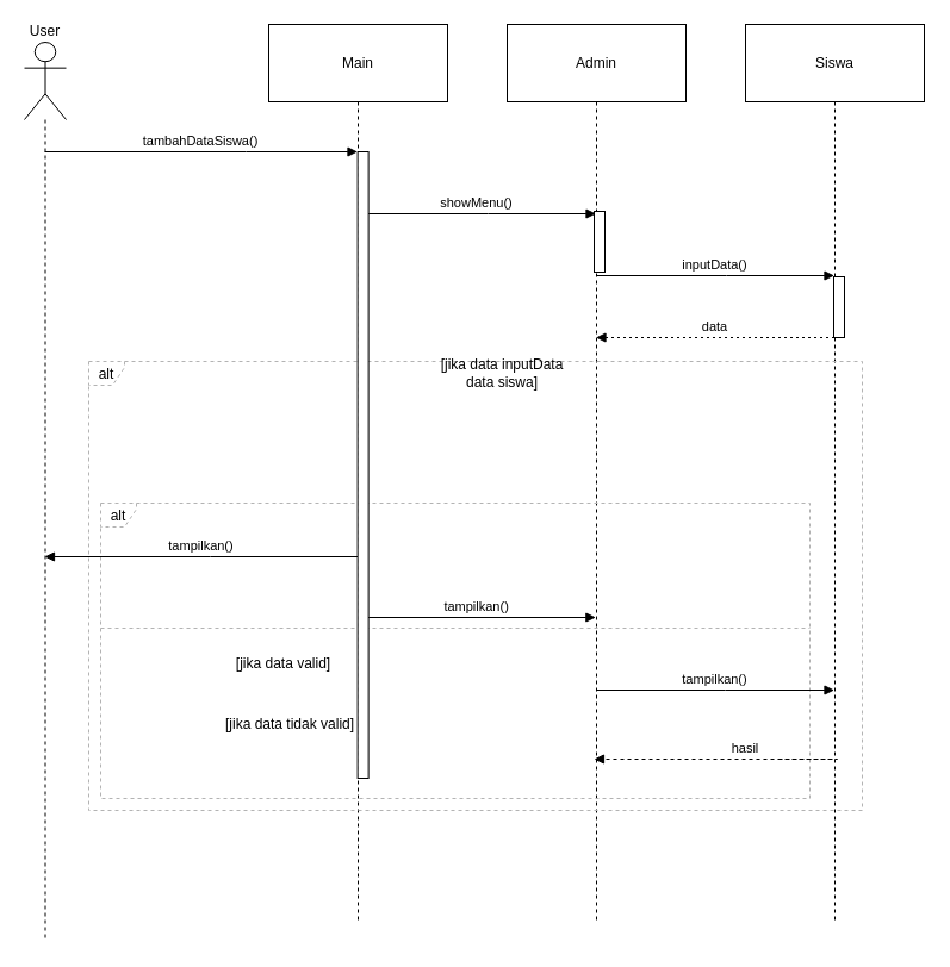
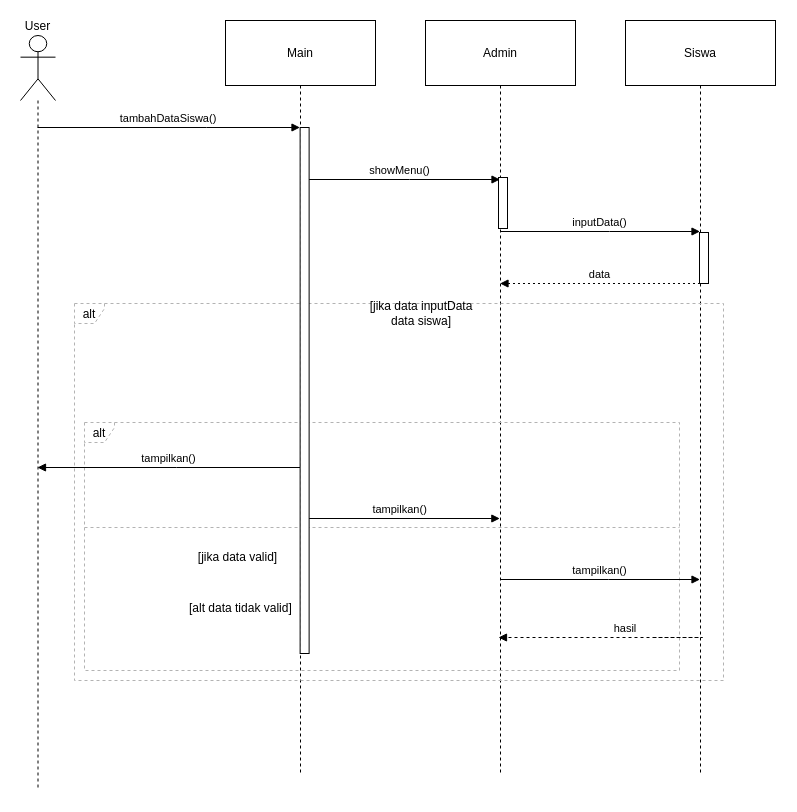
  <mxCell id="0" />
  <mxCell id="1" parent="0" />
  <mxCell id="2" value="User" style="shape=umlLifeline;perimeter=lifelinePerimeter;whiteSpace=wrap;container=1;dropTarget=0;collapsible=0;recursiveResize=0;outlineConnect=0;portConstraint=eastwest;newEdgeStyle={&quot;edgeStyle&quot;:&quot;elbowEdgeStyle&quot;,&quot;elbow&quot;:&quot;vertical&quot;,&quot;curved&quot;:0,&quot;rounded&quot;:0};participant=umlActor;verticalAlign=bottom;labelPosition=center;verticalLabelPosition=top;align=center;size=65;" vertex="1" parent="1"><mxGeometry x="20" y="35" width="35" height="755" as="geometry" /></mxCell>
  <mxCell id="3" value="Main" style="shape=umlLifeline;perimeter=lifelinePerimeter;whiteSpace=wrap;container=1;dropTarget=0;collapsible=0;recursiveResize=0;outlineConnect=0;portConstraint=eastwest;newEdgeStyle={&quot;edgeStyle&quot;:&quot;elbowEdgeStyle&quot;,&quot;elbow&quot;:&quot;vertical&quot;,&quot;curved&quot;:0,&quot;rounded&quot;:0};size=65;" vertex="1" parent="1"><mxGeometry x="225" y="20" width="150" height="755" as="geometry" /></mxCell>
  <mxCell id="4" value="Admin" style="shape=umlLifeline;perimeter=lifelinePerimeter;whiteSpace=wrap;container=1;dropTarget=0;collapsible=0;recursiveResize=0;outlineConnect=0;portConstraint=eastwest;newEdgeStyle={&quot;edgeStyle&quot;:&quot;elbowEdgeStyle&quot;,&quot;elbow&quot;:&quot;vertical&quot;,&quot;curved&quot;:0,&quot;rounded&quot;:0};size=65;" vertex="1" parent="1"><mxGeometry x="425" y="20" width="150" height="755" as="geometry" /></mxCell>
  <mxCell id="5" value="Siswa" style="shape=umlLifeline;perimeter=lifelinePerimeter;whiteSpace=wrap;container=1;dropTarget=0;collapsible=0;recursiveResize=0;outlineConnect=0;portConstraint=eastwest;newEdgeStyle={&quot;edgeStyle&quot;:&quot;elbowEdgeStyle&quot;,&quot;elbow&quot;:&quot;vertical&quot;,&quot;curved&quot;:0,&quot;rounded&quot;:0};size=65;" vertex="1" parent="1"><mxGeometry x="625" y="20" width="150" height="755" as="geometry" /></mxCell>
  <mxCell id="6" value="alt" style="shape=umlFrame;dashed=1;pointerEvents=0;dropTarget=0;strokeColor=#B3B3B3;height=20;width=30" vertex="1" parent="1"><mxGeometry x="84" y="422" width="595" height="248" as="geometry" /></mxCell>
  <mxCell id="7" value="[jika data valid]" style="text;strokeColor=none;fillColor=none;align=center;verticalAlign=middle;whiteSpace=wrap;" vertex="1" parent="6"><mxGeometry x="102" y="125" width="103" height="20" as="geometry" /></mxCell>
  <mxCell id="8" value="" style="shape=line;dashed=1;whiteSpace=wrap;verticalAlign=top;labelPosition=center;verticalLabelPosition=middle;align=center;strokeColor=#B3B3B3;" vertex="1" parent="6"><mxGeometry y="103" width="595" height="4" as="geometry" /></mxCell>
  <mxCell id="9" value="alt" style="shape=umlFrame;dashed=1;pointerEvents=0;dropTarget=0;strokeColor=#B3B3B3;height=20;width=30" vertex="1" parent="1"><mxGeometry x="74" y="303" width="649" height="377" as="geometry" /></mxCell>
  <mxCell id="10" value="[jika data inputData&#10;data siswa]" style="text;strokeColor=none;fillColor=none;align=center;verticalAlign=middle;whiteSpace=wrap;" vertex="1" parent="9"><mxGeometry x="44.554" width="604.446" height="20" as="geometry" /></mxCell>
  <mxCell id="11" value="tambahDataSiswa()" style="verticalAlign=bottom;edgeStyle=elbowEdgeStyle;elbow=vertical;curved=0;rounded=0;endArrow=block;" edge="1" parent="1" source="2" target="3"><mxGeometry relative="1" as="geometry"><Array as="points"><mxPoint x="206" y="127" /></Array></mxGeometry></mxCell>
  <mxCell id="12" value="showMenu()" style="verticalAlign=bottom;edgeStyle=elbowEdgeStyle;elbow=vertical;curved=0;rounded=0;endArrow=block;" edge="1" parent="1" source="3" target="4"><mxGeometry relative="1" as="geometry"><Array as="points"><mxPoint x="409" y="179" /></Array></mxGeometry></mxCell>
  <mxCell id="13" value="inputData()" style="verticalAlign=bottom;edgeStyle=elbowEdgeStyle;elbow=vertical;curved=0;rounded=0;endArrow=block;" edge="1" parent="1" source="4" target="5"><mxGeometry relative="1" as="geometry"><Array as="points"><mxPoint x="609" y="231" /></Array></mxGeometry></mxCell>
  <mxCell id="14" value="data" style="verticalAlign=bottom;edgeStyle=elbowEdgeStyle;elbow=vertical;curved=0;rounded=0;dashed=1;dashPattern=2 3;endArrow=block;" edge="1" parent="1" source="5" target="4"><mxGeometry relative="1" as="geometry"><Array as="points"><mxPoint x="612" y="283" /></Array></mxGeometry></mxCell>
  <mxCell id="15" value="tampilkan()" style="verticalAlign=bottom;edgeStyle=elbowEdgeStyle;elbow=vertical;curved=0;rounded=0;endArrow=block;" edge="1" parent="1" source="3" target="2"><mxGeometry relative="1" as="geometry"><Array as="points"><mxPoint x="176" y="467" /><mxPoint x="204.24" y="472.5" /></Array><mxPoint x="291.74" y="468" as="sourcePoint" /><mxPoint x="67" y="464" as="targetPoint" /></mxGeometry></mxCell>
  <mxCell id="16" value="tampilkan()" style="verticalAlign=bottom;edgeStyle=elbowEdgeStyle;elbow=vertical;curved=0;rounded=0;endArrow=block;" edge="1" parent="1"><mxGeometry relative="1" as="geometry"><Array as="points" /><mxPoint x="299.619" y="518" as="sourcePoint" /><mxPoint x="499.36" y="518" as="targetPoint" /></mxGeometry></mxCell>
  <mxCell id="17" value="tampilkan()" style="verticalAlign=bottom;edgeStyle=elbowEdgeStyle;elbow=vertical;curved=0;rounded=0;endArrow=block;" edge="1" parent="1" source="4" target="5"><mxGeometry relative="1" as="geometry"><Array as="points"><mxPoint x="608.05" y="579" /></Array><mxPoint x="698.55" y="579" as="sourcePoint" /><mxPoint x="501" y="579" as="targetPoint" /></mxGeometry></mxCell>
  <mxCell id="18" value="hasil" style="verticalAlign=bottom;edgeStyle=elbowEdgeStyle;elbow=vertical;curved=0;rounded=0;dashed=1;endArrow=block;" edge="1" parent="1"><mxGeometry relative="1" as="geometry"><Array as="points"><mxPoint x="702" y="637" /></Array><mxPoint x="653.001" y="637" as="sourcePoint" /><mxPoint x="498" y="637" as="targetPoint" /></mxGeometry></mxCell>
- <mxCell id="19" value="&lt;span style=&quot;color: rgb(0, 0, 0); font-family: Helvetica; font-size: 12px; font-style: normal; font-variant-ligatures: normal; font-variant-caps: normal; font-weight: 400; letter-spacing: normal; orphans: 2; text-align: center; text-indent: 0px; text-transform: none; widows: 2; word-spacing: 0px; -webkit-text-stroke-width: 0px; white-space: normal; background-color: rgb(255, 255, 255); text-decoration-thickness: initial; text-decoration-style: initial; text-decoration-color: initial; display: inline !important; float: none;&quot;&gt;[jika data tidak valid]&lt;/span&gt;" style="text;whiteSpace=wrap;html=1;" vertex="1" parent="1"><mxGeometry x="187" y="594" width="112.62" height="22.6" as="geometry" /></mxCell>
+ <mxCell id="19" value="&lt;span style=&quot;color: rgb(0, 0, 0); font-family: Helvetica; font-size: 12px; font-style: normal; font-variant-ligatures: normal; font-variant-caps: normal; font-weight: 400; letter-spacing: normal; orphans: 2; text-align: center; text-indent: 0px; text-transform: none; widows: 2; word-spacing: 0px; -webkit-text-stroke-width: 0px; white-space: normal; background-color: rgb(255, 255, 255); text-decoration-thickness: initial; text-decoration-style: initial; text-decoration-color: initial; display: inline !important; float: none;&quot;&gt;[alt data tidak valid]&lt;/span&gt;" style="text;whiteSpace=wrap;html=1;" vertex="1" parent="1"><mxGeometry x="187" y="594" width="112.62" height="22.6" as="geometry" /></mxCell>
  <mxCell id="20" value="" style="rounded=0;whiteSpace=wrap;html=1;" vertex="1" parent="1"><mxGeometry x="299.62" y="127" width="9" height="526" as="geometry" /></mxCell>
  <mxCell id="21" value="" style="rounded=0;whiteSpace=wrap;html=1;" vertex="1" parent="1"><mxGeometry x="498" y="177" width="9" height="51" as="geometry" /></mxCell>
  <mxCell id="22" value="" style="rounded=0;whiteSpace=wrap;html=1;" vertex="1" parent="1"><mxGeometry x="699" y="232" width="9" height="51" as="geometry" /></mxCell>
